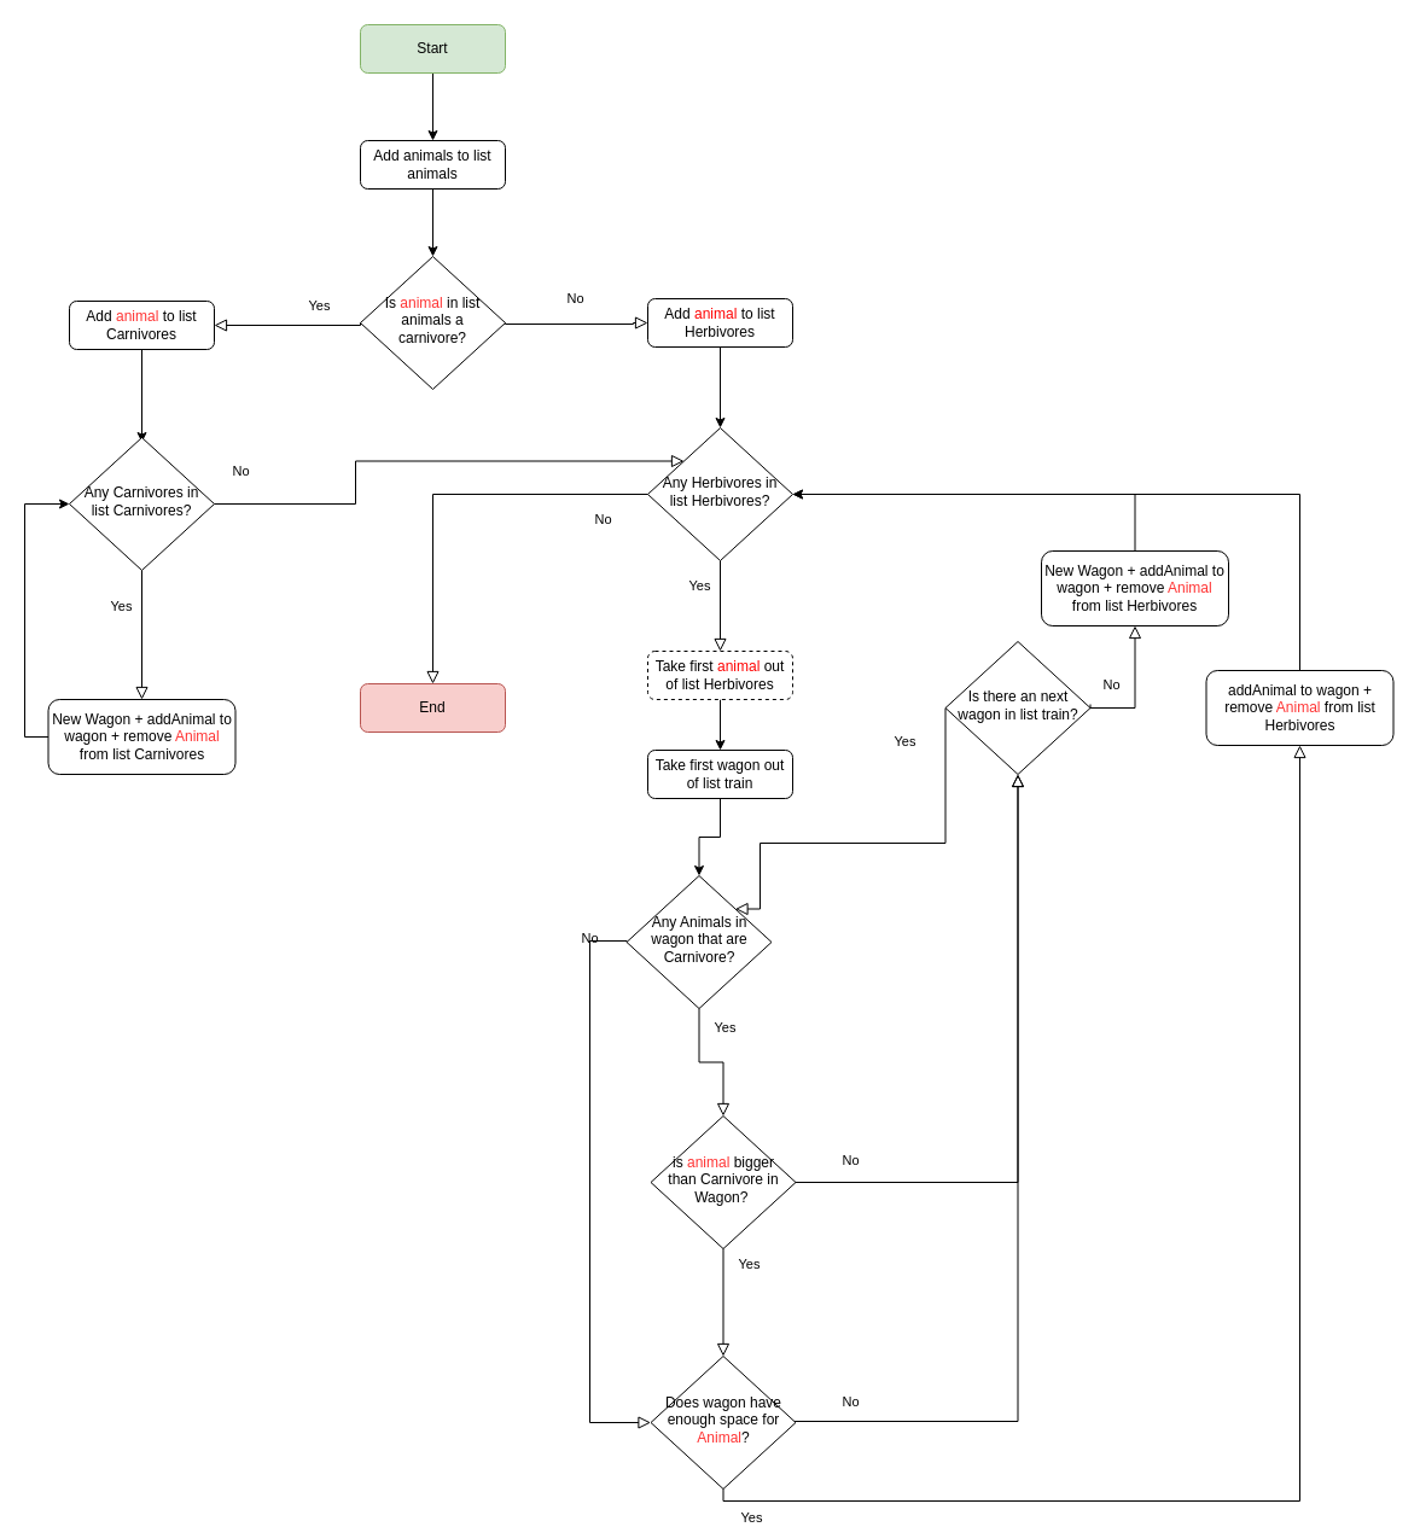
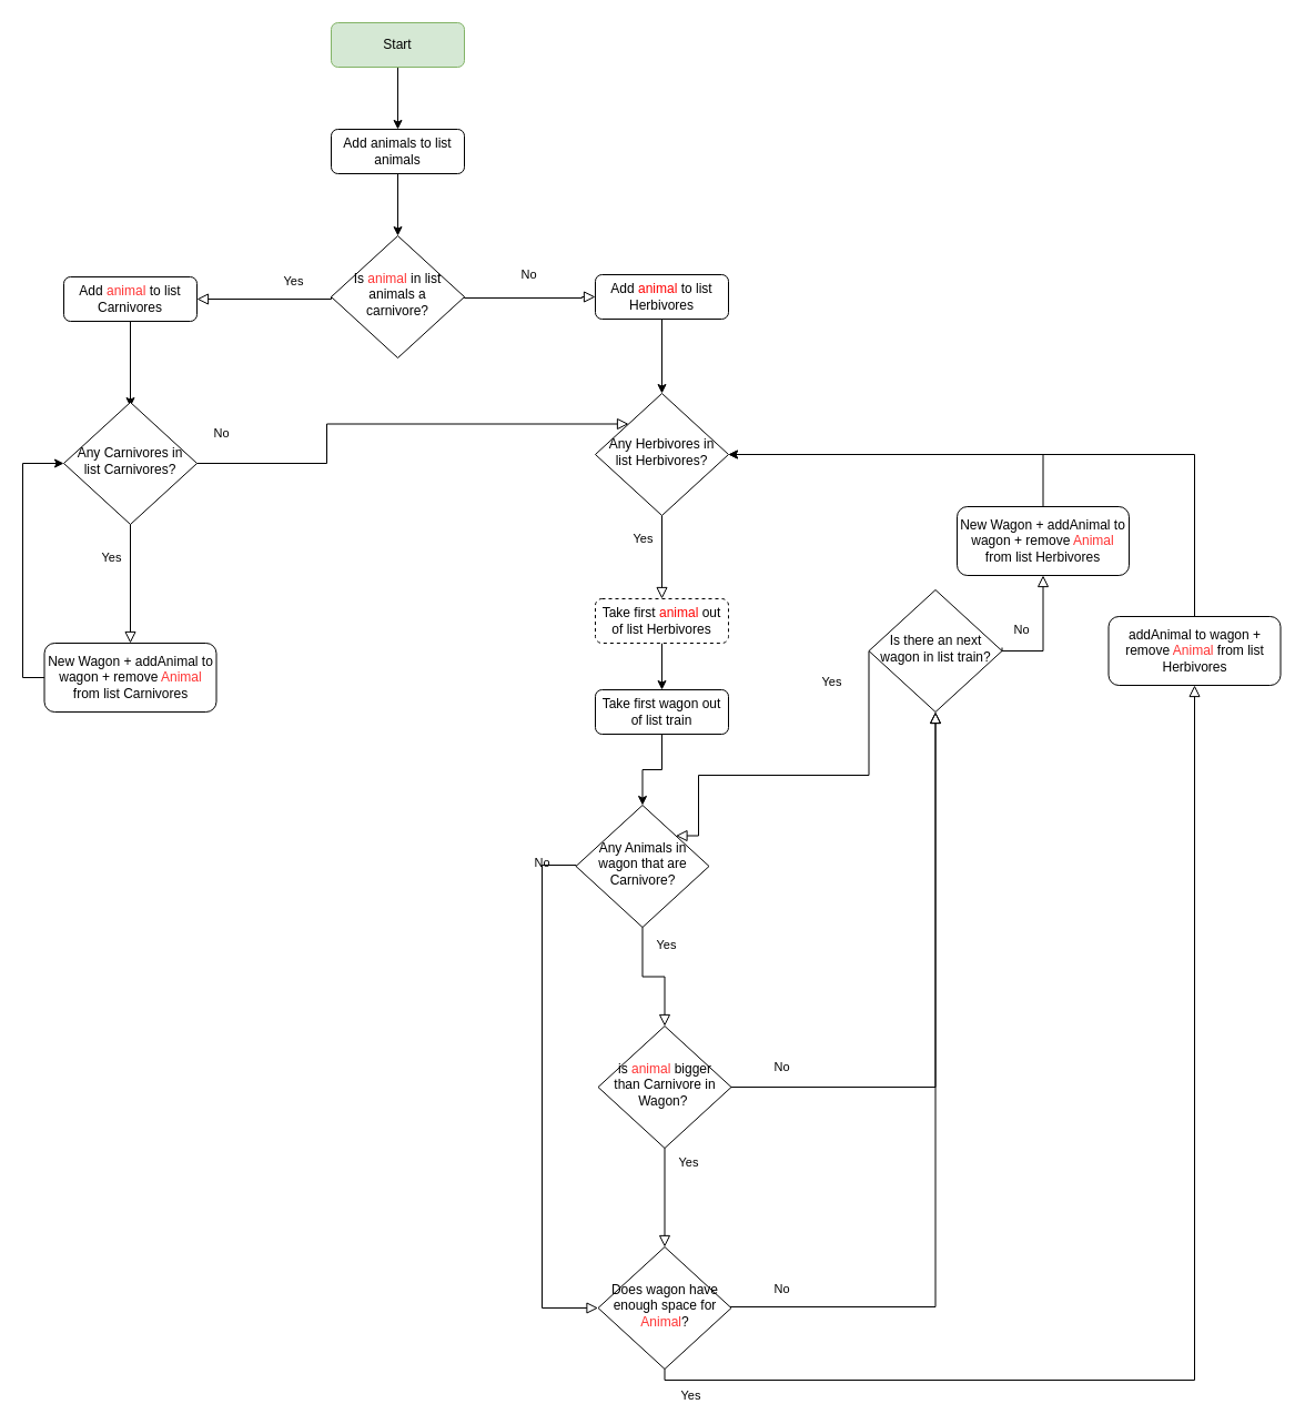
  <mxCell id="0" />
  <mxCell id="1" parent="0" />
  <mxCell id="2" style="edgeStyle=orthogonalEdgeStyle;rounded=0;orthogonalLoop=1;jettySize=auto;html=1;entryX=0.5;entryY=0;entryDx=0;entryDy=0;fontColor=#000000;" parent="1" source="3" target="6" edge="1"><mxGeometry relative="1" as="geometry" /></mxCell>
  <mxCell id="3" value="Start" style="rounded=1;whiteSpace=wrap;html=1;fontSize=12;glass=0;strokeWidth=1;shadow=0;fillColor=#d5e8d4;strokeColor=#82b366;" parent="1" vertex="1"><mxGeometry x="298" y="20" width="120" height="40" as="geometry" /></mxCell>
  <mxCell id="4" value="Is &lt;font color=&quot;#ff3333&quot;&gt;animal &lt;/font&gt;in list animals a carnivore?" style="rhombus;whiteSpace=wrap;html=1;shadow=0;fontFamily=Helvetica;fontSize=12;align=center;strokeWidth=1;spacing=6;spacingTop=-4;" parent="1" vertex="1"><mxGeometry x="298" y="212" width="120" height="110" as="geometry" /></mxCell>
  <mxCell id="5" style="edgeStyle=orthogonalEdgeStyle;rounded=0;orthogonalLoop=1;jettySize=auto;html=1;fontColor=#000000;" parent="1" source="6" target="4" edge="1"><mxGeometry relative="1" as="geometry" /></mxCell>
  <mxCell id="6" value="Add animals to list animals" style="rounded=1;whiteSpace=wrap;html=1;fontSize=12;glass=0;strokeWidth=1;shadow=0;" parent="1" vertex="1"><mxGeometry x="298" y="116" width="120" height="40" as="geometry" /></mxCell>
  <mxCell id="7" value="Yes" style="rounded=0;html=1;jettySize=auto;orthogonalLoop=1;fontSize=11;endArrow=block;endFill=0;endSize=8;strokeWidth=1;shadow=0;labelBackgroundColor=none;edgeStyle=orthogonalEdgeStyle;exitX=0;exitY=0.5;exitDx=0;exitDy=0;entryX=1;entryY=0.5;entryDx=0;entryDy=0;" parent="1" source="4" target="9" edge="1"><mxGeometry x="-0.431" y="-16" relative="1" as="geometry"><mxPoint x="-1" as="offset" /><mxPoint x="102" y="269" as="sourcePoint" /><mxPoint x="177" y="269" as="targetPoint" /><Array as="points"><mxPoint x="298" y="269" /></Array></mxGeometry></mxCell>
  <mxCell id="8" style="edgeStyle=orthogonalEdgeStyle;rounded=0;orthogonalLoop=1;jettySize=auto;html=1;entryX=0.5;entryY=0;entryDx=0;entryDy=0;" parent="1" source="9" edge="1"><mxGeometry relative="1" as="geometry"><mxPoint x="117" y="366" as="targetPoint" /></mxGeometry></mxCell>
  <mxCell id="9" value="Add &lt;font color=&quot;#ff3333&quot;&gt;animal &lt;/font&gt;to list Carnivores" style="rounded=1;whiteSpace=wrap;html=1;fontSize=12;glass=0;strokeWidth=1;shadow=0;" parent="1" vertex="1"><mxGeometry x="57" y="249" width="120" height="40" as="geometry" /></mxCell>
  <mxCell id="10" value="No" style="rounded=0;html=1;jettySize=auto;orthogonalLoop=1;fontSize=11;endArrow=block;endFill=0;endSize=8;strokeWidth=1;shadow=0;labelBackgroundColor=none;edgeStyle=orthogonalEdgeStyle;exitX=1;exitY=0.5;exitDx=0;exitDy=0;entryX=0;entryY=0.5;entryDx=0;entryDy=0;" parent="1" source="4" target="12" edge="1"><mxGeometry y="21" relative="1" as="geometry"><mxPoint x="-1" as="offset" /><mxPoint x="444" y="268.29" as="sourcePoint" /><mxPoint x="534" y="268.29" as="targetPoint" /><Array as="points"><mxPoint x="524" y="268" /></Array></mxGeometry></mxCell>
  <mxCell id="11" style="edgeStyle=orthogonalEdgeStyle;rounded=0;orthogonalLoop=1;jettySize=auto;html=1;fontColor=#000000;" parent="1" source="12" target="24" edge="1"><mxGeometry relative="1" as="geometry" /></mxCell>
  <mxCell id="12" value="Add &lt;font color=&quot;#ff0000&quot;&gt;animal &lt;/font&gt;to list Herbivores" style="rounded=1;whiteSpace=wrap;html=1;fontSize=12;glass=0;strokeWidth=1;shadow=0;" parent="1" vertex="1"><mxGeometry x="536" y="247" width="120" height="40" as="geometry" /></mxCell>
  <mxCell id="13" value="Any Animals in wagon that are Carnivore?" style="rhombus;whiteSpace=wrap;html=1;shadow=0;fontFamily=Helvetica;fontSize=12;align=center;strokeWidth=1;spacing=6;spacingTop=-4;" parent="1" vertex="1"><mxGeometry x="518.5" y="725" width="120" height="110" as="geometry" /></mxCell>
  <mxCell id="14" value="Yes" style="rounded=0;html=1;jettySize=auto;orthogonalLoop=1;fontSize=11;endArrow=block;endFill=0;endSize=8;strokeWidth=1;shadow=0;labelBackgroundColor=none;edgeStyle=orthogonalEdgeStyle;exitX=0.5;exitY=1;exitDx=0;exitDy=0;" parent="1" source="13" target="15" edge="1"><mxGeometry x="-0.705" y="21" relative="1" as="geometry"><mxPoint as="offset" /><mxPoint x="612.5" y="870" as="sourcePoint" /><mxPoint x="598.5" y="923" as="targetPoint" /><Array as="points" /></mxGeometry></mxCell>
  <mxCell id="15" value="is &lt;font color=&quot;#ff3333&quot;&gt;animal &lt;/font&gt;bigger than Carnivore in Wagon?&amp;nbsp;" style="rhombus;whiteSpace=wrap;html=1;shadow=0;fontFamily=Helvetica;fontSize=12;align=center;strokeWidth=1;spacing=6;spacingTop=-4;" parent="1" vertex="1"><mxGeometry x="538.5" y="924" width="120" height="110" as="geometry" /></mxCell>
  <mxCell id="16" value="No" style="edgeStyle=orthogonalEdgeStyle;rounded=0;html=1;jettySize=auto;orthogonalLoop=1;fontSize=11;endArrow=block;endFill=0;endSize=8;strokeWidth=1;shadow=0;labelBackgroundColor=none;exitX=1;exitY=0.5;exitDx=0;exitDy=0;entryX=0.5;entryY=1;entryDx=0;entryDy=0;" parent="1" source="15" target="21" edge="1"><mxGeometry x="-0.829" y="18" relative="1" as="geometry"><mxPoint as="offset" /><mxPoint x="683.5" y="977.5" as="sourcePoint" /><mxPoint x="793.5" y="981" as="targetPoint" /><Array as="points"><mxPoint x="842.5" y="979" /></Array></mxGeometry></mxCell>
  <mxCell id="17" value="Yes" style="rounded=0;html=1;jettySize=auto;orthogonalLoop=1;fontSize=11;endArrow=block;endFill=0;endSize=8;strokeWidth=1;shadow=0;labelBackgroundColor=none;edgeStyle=orthogonalEdgeStyle;exitX=0.5;exitY=1;exitDx=0;exitDy=0;entryX=0.5;entryY=0;entryDx=0;entryDy=0;" parent="1" source="15" edge="1"><mxGeometry x="-0.705" y="21" relative="1" as="geometry"><mxPoint as="offset" /><mxPoint x="598" y="1038" as="sourcePoint" /><mxPoint x="598.5" y="1123" as="targetPoint" /><Array as="points" /></mxGeometry></mxCell>
  <mxCell id="18" value="Does wagon have enough space for &lt;font color=&quot;#ff3333&quot;&gt;Animal&lt;/font&gt;?" style="rhombus;whiteSpace=wrap;html=1;shadow=0;fontFamily=Helvetica;fontSize=12;align=center;strokeWidth=1;spacing=6;spacingTop=-4;" parent="1" vertex="1"><mxGeometry x="538.5" y="1123" width="120" height="110" as="geometry" /></mxCell>
  <mxCell id="19" value="No" style="edgeStyle=orthogonalEdgeStyle;rounded=0;html=1;jettySize=auto;orthogonalLoop=1;fontSize=11;endArrow=block;endFill=0;endSize=8;strokeWidth=1;shadow=0;labelBackgroundColor=none;entryX=0.5;entryY=1;entryDx=0;entryDy=0;" parent="1" source="18" target="21" edge="1"><mxGeometry x="-0.87" y="16" relative="1" as="geometry"><mxPoint as="offset" /><mxPoint x="658.5" y="1177" as="sourcePoint" /><mxPoint x="793.5" y="1179" as="targetPoint" /><Array as="points"><mxPoint x="842.5" y="1177" /></Array></mxGeometry></mxCell>
  <mxCell id="20" value="Yes" style="rounded=0;html=1;jettySize=auto;orthogonalLoop=1;fontSize=11;endArrow=block;endFill=0;endSize=8;strokeWidth=1;shadow=0;labelBackgroundColor=none;edgeStyle=orthogonalEdgeStyle;entryX=0.5;entryY=1;entryDx=0;entryDy=0;" parent="1" source="18" target="26" edge="1"><mxGeometry x="-0.94" y="-14" relative="1" as="geometry"><mxPoint as="offset" /><mxPoint x="598" y="1233" as="sourcePoint" /><mxPoint x="598.5" y="1302" as="targetPoint" /><Array as="points"><mxPoint x="599" y="1243" /><mxPoint x="1076" y="1243" /></Array></mxGeometry></mxCell>
  <mxCell id="21" value="Is there an next wagon in list train?" style="rhombus;whiteSpace=wrap;html=1;shadow=0;fontFamily=Helvetica;fontSize=12;align=center;strokeWidth=1;spacing=6;spacingTop=-4;" parent="1" vertex="1"><mxGeometry x="782.5" y="531" width="120" height="110" as="geometry" /></mxCell>
  <mxCell id="22" value="Yes" style="rounded=0;html=1;jettySize=auto;orthogonalLoop=1;fontSize=11;endArrow=block;endFill=0;endSize=8;strokeWidth=1;shadow=0;labelBackgroundColor=none;edgeStyle=orthogonalEdgeStyle;exitX=0;exitY=0.5;exitDx=0;exitDy=0;entryX=1;entryY=0;entryDx=0;entryDy=0;" parent="1" source="21" target="13" edge="1"><mxGeometry x="-0.831" y="-34" relative="1" as="geometry"><mxPoint y="-1" as="offset" /><mxPoint x="608.5" y="845" as="sourcePoint" /><mxPoint x="608.5" y="934" as="targetPoint" /><Array as="points"><mxPoint x="783" y="698" /><mxPoint x="629" y="698" /></Array></mxGeometry></mxCell>
  <mxCell id="23" value="No" style="edgeStyle=orthogonalEdgeStyle;rounded=0;html=1;jettySize=auto;orthogonalLoop=1;fontSize=11;endArrow=block;endFill=0;endSize=8;strokeWidth=1;shadow=0;labelBackgroundColor=none;exitX=1;exitY=0.5;exitDx=0;exitDy=0;entryX=0.5;entryY=1;entryDx=0;entryDy=0;" parent="1" target="38" edge="1"><mxGeometry x="-0.636" y="19" relative="1" as="geometry"><mxPoint as="offset" /><mxPoint x="902.5" y="583" as="sourcePoint" /><mxPoint x="1018.5" y="586" as="targetPoint" /><Array as="points"><mxPoint x="903" y="586" /><mxPoint x="940" y="586" /></Array></mxGeometry></mxCell>
  <mxCell id="24" value="Any Herbivores in list Herbivores?" style="rhombus;whiteSpace=wrap;html=1;shadow=0;fontFamily=Helvetica;fontSize=12;align=center;strokeWidth=1;spacing=6;spacingTop=-4;" parent="1" vertex="1"><mxGeometry x="536" y="354" width="120" height="110" as="geometry" /></mxCell>
  <mxCell id="25" style="edgeStyle=orthogonalEdgeStyle;rounded=0;orthogonalLoop=1;jettySize=auto;html=1;entryX=1;entryY=0.5;entryDx=0;entryDy=0;fontColor=#FF3333;" parent="1" source="26" target="24" edge="1"><mxGeometry relative="1" as="geometry"><Array as="points"><mxPoint x="1076" y="409" /></Array></mxGeometry></mxCell>
  <mxCell id="26" value="addAnimal to wagon + remove &lt;font color=&quot;#ff3333&quot;&gt;Animal &lt;/font&gt;from list Herbivores" style="rounded=1;whiteSpace=wrap;html=1;fontSize=12;glass=0;strokeWidth=1;shadow=0;" parent="1" vertex="1"><mxGeometry x="998.5" y="555" width="155" height="62" as="geometry" /></mxCell>
- <mxCell id="27" value="End" style="rounded=1;whiteSpace=wrap;html=1;fontSize=12;glass=0;strokeWidth=1;shadow=0;fillColor=#f8cecc;strokeColor=#b85450;" parent="1" vertex="1"><mxGeometry x="298" y="566" width="120" height="40" as="geometry" /></mxCell>
  <mxCell id="28" style="edgeStyle=orthogonalEdgeStyle;rounded=0;orthogonalLoop=1;jettySize=auto;html=1;entryX=0;entryY=0.5;entryDx=0;entryDy=0;" edge="1" parent="1" source="29" target="34"><mxGeometry relative="1" as="geometry"><Array as="points"><mxPoint x="20" y="610" /><mxPoint x="20" y="417" /></Array></mxGeometry></mxCell>
  <mxCell id="29" value="New Wagon + addAnimal to wagon + remove &lt;font color=&quot;#ff3333&quot;&gt;Animal &lt;/font&gt;from list Carnivores" style="rounded=1;whiteSpace=wrap;html=1;fontSize=12;glass=0;strokeWidth=1;shadow=0;" parent="1" vertex="1"><mxGeometry x="39.5" y="579" width="155" height="62" as="geometry" /></mxCell>
- <mxCell id="30" value="No" style="edgeStyle=orthogonalEdgeStyle;rounded=0;html=1;jettySize=auto;orthogonalLoop=1;fontSize=11;endArrow=block;endFill=0;endSize=8;strokeWidth=1;shadow=0;labelBackgroundColor=none;exitX=0;exitY=0.5;exitDx=0;exitDy=0;entryX=0.5;entryY=0;entryDx=0;entryDy=0;" parent="1" source="24" target="27" edge="1"><mxGeometry x="-0.785" y="21" relative="1" as="geometry"><mxPoint x="-1" as="offset" /><mxPoint x="-214" y="479.5" as="sourcePoint" /><mxPoint x="-154" y="567" as="targetPoint" /><Array as="points"><mxPoint x="358" y="409" /></Array></mxGeometry></mxCell>
  <mxCell id="31" style="edgeStyle=orthogonalEdgeStyle;rounded=0;orthogonalLoop=1;jettySize=auto;html=1;" edge="1" parent="1" source="32" target="40"><mxGeometry relative="1" as="geometry" /></mxCell>
  <mxCell id="32" value="Take first&amp;nbsp;&lt;font color=&quot;#ff0000&quot;&gt;animal &lt;/font&gt;out of list Herbivores" style="rounded=1;whiteSpace=wrap;html=1;fontSize=12;glass=0;strokeWidth=1;shadow=0;dashed=1;" vertex="1" parent="1"><mxGeometry x="536" y="539" width="120" height="40" as="geometry" /></mxCell>
  <mxCell id="33" value="Yes" style="rounded=0;html=1;jettySize=auto;orthogonalLoop=1;fontSize=11;endArrow=block;endFill=0;endSize=8;strokeWidth=1;shadow=0;labelBackgroundColor=none;edgeStyle=orthogonalEdgeStyle;exitX=0.5;exitY=1;exitDx=0;exitDy=0;entryX=0.5;entryY=0;entryDx=0;entryDy=0;" edge="1" parent="1" source="24" target="32"><mxGeometry x="-0.431" y="-16" relative="1" as="geometry"><mxPoint x="-1" as="offset" /><mxPoint x="600" y="499" as="sourcePoint" /><mxPoint x="690" y="502" as="targetPoint" /><Array as="points" /></mxGeometry></mxCell>
  <mxCell id="34" value="Any Carnivores in list Carnivores?" style="rhombus;whiteSpace=wrap;html=1;shadow=0;fontFamily=Helvetica;fontSize=12;align=center;strokeWidth=1;spacing=6;spacingTop=-4;" vertex="1" parent="1"><mxGeometry x="57" y="362" width="120" height="110" as="geometry" /></mxCell>
  <mxCell id="35" value="Yes" style="rounded=0;html=1;jettySize=auto;orthogonalLoop=1;fontSize=11;endArrow=block;endFill=0;endSize=8;strokeWidth=1;shadow=0;labelBackgroundColor=none;edgeStyle=orthogonalEdgeStyle;exitX=0.5;exitY=1;exitDx=0;exitDy=0;" edge="1" parent="1" source="34" target="29"><mxGeometry x="-0.431" y="-16" relative="1" as="geometry"><mxPoint x="-1" as="offset" /><mxPoint x="116.23" y="477" as="sourcePoint" /><mxPoint x="116.23" y="579" as="targetPoint" /><Array as="points" /></mxGeometry></mxCell>
  <mxCell id="36" value="No" style="rounded=0;html=1;jettySize=auto;orthogonalLoop=1;fontSize=11;endArrow=block;endFill=0;endSize=8;strokeWidth=1;shadow=0;labelBackgroundColor=none;edgeStyle=orthogonalEdgeStyle;entryX=0;entryY=0;entryDx=0;entryDy=0;exitX=1;exitY=0.5;exitDx=0;exitDy=0;" edge="1" parent="1" source="34" target="24"><mxGeometry x="-0.896" y="27" relative="1" as="geometry"><mxPoint as="offset" /><mxPoint x="177" y="416.23" as="sourcePoint" /><mxPoint x="295" y="416.23" as="targetPoint" /><Array as="points"><mxPoint x="294" y="417" /><mxPoint x="294" y="382" /></Array></mxGeometry></mxCell>
  <mxCell id="37" style="edgeStyle=orthogonalEdgeStyle;rounded=0;orthogonalLoop=1;jettySize=auto;html=1;entryX=1;entryY=0.5;entryDx=0;entryDy=0;" edge="1" parent="1" source="38" target="24"><mxGeometry relative="1" as="geometry"><Array as="points"><mxPoint x="940" y="409" /></Array></mxGeometry></mxCell>
  <mxCell id="38" value="New Wagon + addAnimal to wagon + remove &lt;font color=&quot;#ff3333&quot;&gt;Animal &lt;/font&gt;from list Herbivores" style="rounded=1;whiteSpace=wrap;html=1;fontSize=12;glass=0;strokeWidth=1;shadow=0;" vertex="1" parent="1"><mxGeometry x="862" y="456" width="155" height="62" as="geometry" /></mxCell>
  <mxCell id="39" style="edgeStyle=orthogonalEdgeStyle;rounded=0;orthogonalLoop=1;jettySize=auto;html=1;exitX=0.5;exitY=1;exitDx=0;exitDy=0;entryX=0.5;entryY=0;entryDx=0;entryDy=0;" edge="1" parent="1" source="40" target="13"><mxGeometry relative="1" as="geometry" /></mxCell>
  <mxCell id="40" value="Take first wagon out of list train" style="rounded=1;whiteSpace=wrap;html=1;fontSize=12;glass=0;strokeWidth=1;shadow=0;" vertex="1" parent="1"><mxGeometry x="536" y="621" width="120" height="40" as="geometry" /></mxCell>
  <mxCell id="41" value="No" style="edgeStyle=orthogonalEdgeStyle;rounded=0;html=1;jettySize=auto;orthogonalLoop=1;fontSize=11;endArrow=block;endFill=0;endSize=8;strokeWidth=1;shadow=0;labelBackgroundColor=none;exitX=0;exitY=0.5;exitDx=0;exitDy=0;entryX=0;entryY=0.5;entryDx=0;entryDy=0;" edge="1" parent="1" source="13" target="18"><mxGeometry x="-0.798" y="-21" relative="1" as="geometry"><mxPoint x="21" y="-20" as="offset" /><mxPoint x="88" y="754" as="sourcePoint" /><mxPoint x="381" y="1154" as="targetPoint" /><Array as="points"><mxPoint x="488" y="779" /><mxPoint x="488" y="1178" /></Array></mxGeometry></mxCell>
